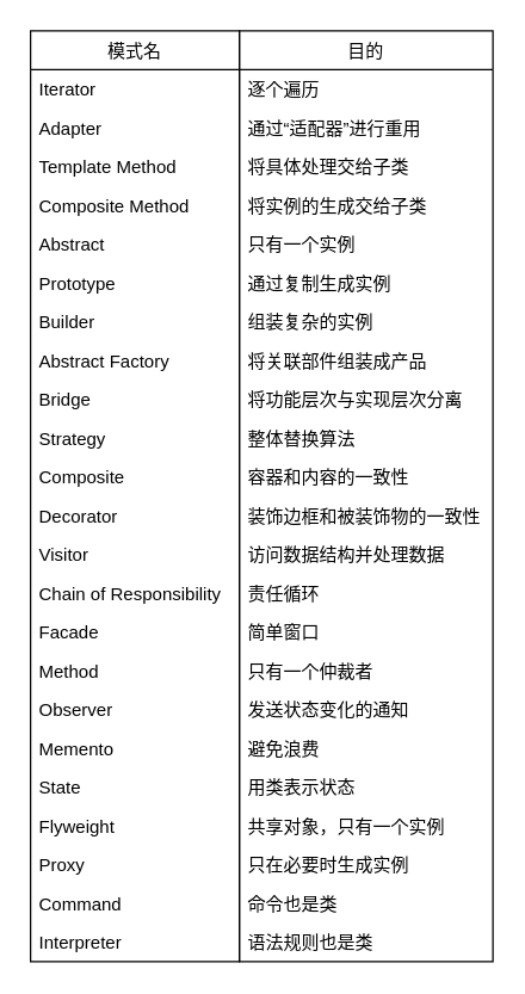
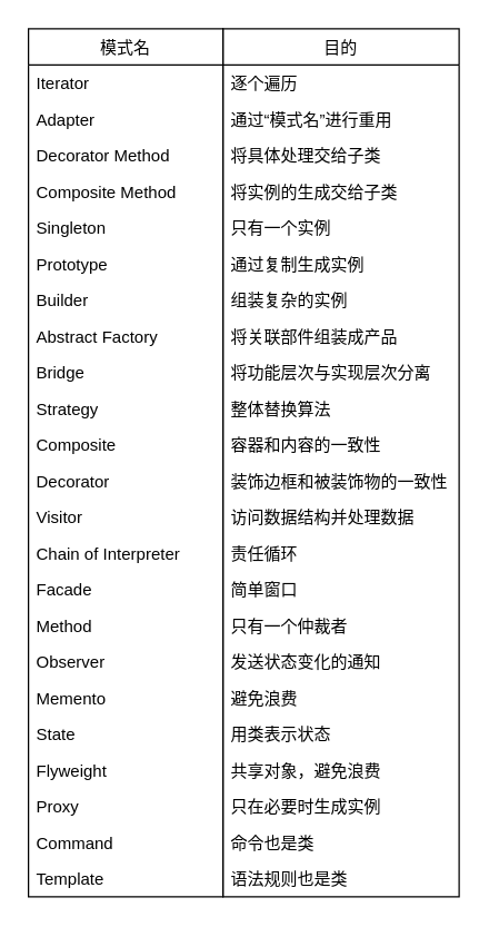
  <mxCell id="0" />
  <mxCell id="1" parent="0" />
  <mxCell id="2" value="模式名" style="swimlane;fontStyle=0;childLayout=stackLayout;horizontal=1;startSize=26;fillColor=none;horizontalStack=0;resizeParent=1;resizeParentMax=0;resizeLast=0;collapsible=1;marginBottom=0;" vertex="1" parent="1"><mxGeometry x="20" y="20" width="140" height="624" as="geometry" /></mxCell>
  <mxCell id="3" value="Iterator" style="text;strokeColor=none;fillColor=none;align=left;verticalAlign=top;spacingLeft=4;spacingRight=4;overflow=hidden;rotatable=0;points=[[0,0.5],[1,0.5]];portConstraint=eastwest;" vertex="1" parent="2"><mxGeometry y="26" width="140" height="26" as="geometry" /></mxCell>
  <mxCell id="4" value="Adapter" style="text;strokeColor=none;fillColor=none;align=left;verticalAlign=top;spacingLeft=4;spacingRight=4;overflow=hidden;rotatable=0;points=[[0,0.5],[1,0.5]];portConstraint=eastwest;" vertex="1" parent="2"><mxGeometry y="52" width="140" height="26" as="geometry" /></mxCell>
- <mxCell id="5" value="Template Method" style="text;strokeColor=none;fillColor=none;align=left;verticalAlign=top;spacingLeft=4;spacingRight=4;overflow=hidden;rotatable=0;points=[[0,0.5],[1,0.5]];portConstraint=eastwest;" vertex="1" parent="2"><mxGeometry y="78" width="140" height="26" as="geometry" /></mxCell>
+ <mxCell id="5" value="Decorator Method" style="text;strokeColor=none;fillColor=none;align=left;verticalAlign=top;spacingLeft=4;spacingRight=4;overflow=hidden;rotatable=0;points=[[0,0.5],[1,0.5]];portConstraint=eastwest;" vertex="1" parent="2"><mxGeometry y="78" width="140" height="26" as="geometry" /></mxCell>
  <mxCell id="6" value="Composite Method" style="text;strokeColor=none;fillColor=none;align=left;verticalAlign=top;spacingLeft=4;spacingRight=4;overflow=hidden;rotatable=0;points=[[0,0.5],[1,0.5]];portConstraint=eastwest;" vertex="1" parent="2"><mxGeometry y="104" width="140" height="26" as="geometry" /></mxCell>
- <mxCell id="7" value="Abstract" style="text;strokeColor=none;fillColor=none;align=left;verticalAlign=top;spacingLeft=4;spacingRight=4;overflow=hidden;rotatable=0;points=[[0,0.5],[1,0.5]];portConstraint=eastwest;" vertex="1" parent="2"><mxGeometry y="130" width="140" height="26" as="geometry" /></mxCell>
+ <mxCell id="7" value="Singleton" style="text;strokeColor=none;fillColor=none;align=left;verticalAlign=top;spacingLeft=4;spacingRight=4;overflow=hidden;rotatable=0;points=[[0,0.5],[1,0.5]];portConstraint=eastwest;" vertex="1" parent="2"><mxGeometry y="130" width="140" height="26" as="geometry" /></mxCell>
  <mxCell id="8" value="Prototype" style="text;strokeColor=none;fillColor=none;align=left;verticalAlign=top;spacingLeft=4;spacingRight=4;overflow=hidden;rotatable=0;points=[[0,0.5],[1,0.5]];portConstraint=eastwest;" vertex="1" parent="2"><mxGeometry y="156" width="140" height="26" as="geometry" /></mxCell>
  <mxCell id="9" value="Builder" style="text;strokeColor=none;fillColor=none;align=left;verticalAlign=top;spacingLeft=4;spacingRight=4;overflow=hidden;rotatable=0;points=[[0,0.5],[1,0.5]];portConstraint=eastwest;" vertex="1" parent="2"><mxGeometry y="182" width="140" height="26" as="geometry" /></mxCell>
  <mxCell id="10" value="Abstract Factory" style="text;strokeColor=none;fillColor=none;align=left;verticalAlign=top;spacingLeft=4;spacingRight=4;overflow=hidden;rotatable=0;points=[[0,0.5],[1,0.5]];portConstraint=eastwest;" vertex="1" parent="2"><mxGeometry y="208" width="140" height="26" as="geometry" /></mxCell>
  <mxCell id="11" value="Bridge" style="text;strokeColor=none;fillColor=none;align=left;verticalAlign=top;spacingLeft=4;spacingRight=4;overflow=hidden;rotatable=0;points=[[0,0.5],[1,0.5]];portConstraint=eastwest;" vertex="1" parent="2"><mxGeometry y="234" width="140" height="26" as="geometry" /></mxCell>
  <mxCell id="12" value="Strategy" style="text;strokeColor=none;fillColor=none;align=left;verticalAlign=top;spacingLeft=4;spacingRight=4;overflow=hidden;rotatable=0;points=[[0,0.5],[1,0.5]];portConstraint=eastwest;" vertex="1" parent="2"><mxGeometry y="260" width="140" height="26" as="geometry" /></mxCell>
  <mxCell id="13" value="Composite" style="text;strokeColor=none;fillColor=none;align=left;verticalAlign=top;spacingLeft=4;spacingRight=4;overflow=hidden;rotatable=0;points=[[0,0.5],[1,0.5]];portConstraint=eastwest;" vertex="1" parent="2"><mxGeometry y="286" width="140" height="26" as="geometry" /></mxCell>
  <mxCell id="14" value="Decorator" style="text;strokeColor=none;fillColor=none;align=left;verticalAlign=top;spacingLeft=4;spacingRight=4;overflow=hidden;rotatable=0;points=[[0,0.5],[1,0.5]];portConstraint=eastwest;" vertex="1" parent="2"><mxGeometry y="312" width="140" height="26" as="geometry" /></mxCell>
  <mxCell id="15" value="Visitor" style="text;strokeColor=none;fillColor=none;align=left;verticalAlign=top;spacingLeft=4;spacingRight=4;overflow=hidden;rotatable=0;points=[[0,0.5],[1,0.5]];portConstraint=eastwest;" vertex="1" parent="2"><mxGeometry y="338" width="140" height="26" as="geometry" /></mxCell>
- <mxCell id="16" value="Chain of Responsibility" style="text;strokeColor=none;fillColor=none;align=left;verticalAlign=top;spacingLeft=4;spacingRight=4;overflow=hidden;rotatable=0;points=[[0,0.5],[1,0.5]];portConstraint=eastwest;" vertex="1" parent="2"><mxGeometry y="364" width="140" height="26" as="geometry" /></mxCell>
+ <mxCell id="16" value="Chain of Interpreter" style="text;strokeColor=none;fillColor=none;align=left;verticalAlign=top;spacingLeft=4;spacingRight=4;overflow=hidden;rotatable=0;points=[[0,0.5],[1,0.5]];portConstraint=eastwest;" vertex="1" parent="2"><mxGeometry y="364" width="140" height="26" as="geometry" /></mxCell>
  <mxCell id="17" value="Facade" style="text;strokeColor=none;fillColor=none;align=left;verticalAlign=top;spacingLeft=4;spacingRight=4;overflow=hidden;rotatable=0;points=[[0,0.5],[1,0.5]];portConstraint=eastwest;" vertex="1" parent="2"><mxGeometry y="390" width="140" height="26" as="geometry" /></mxCell>
  <mxCell id="18" value="Method" style="text;strokeColor=none;fillColor=none;align=left;verticalAlign=top;spacingLeft=4;spacingRight=4;overflow=hidden;rotatable=0;points=[[0,0.5],[1,0.5]];portConstraint=eastwest;" vertex="1" parent="2"><mxGeometry y="416" width="140" height="26" as="geometry" /></mxCell>
  <mxCell id="19" value="Observer" style="text;strokeColor=none;fillColor=none;align=left;verticalAlign=top;spacingLeft=4;spacingRight=4;overflow=hidden;rotatable=0;points=[[0,0.5],[1,0.5]];portConstraint=eastwest;" vertex="1" parent="2"><mxGeometry y="442" width="140" height="26" as="geometry" /></mxCell>
  <mxCell id="20" value="Memento" style="text;strokeColor=none;fillColor=none;align=left;verticalAlign=top;spacingLeft=4;spacingRight=4;overflow=hidden;rotatable=0;points=[[0,0.5],[1,0.5]];portConstraint=eastwest;" vertex="1" parent="2"><mxGeometry y="468" width="140" height="26" as="geometry" /></mxCell>
  <mxCell id="21" value="State" style="text;strokeColor=none;fillColor=none;align=left;verticalAlign=top;spacingLeft=4;spacingRight=4;overflow=hidden;rotatable=0;points=[[0,0.5],[1,0.5]];portConstraint=eastwest;" vertex="1" parent="2"><mxGeometry y="494" width="140" height="26" as="geometry" /></mxCell>
  <mxCell id="22" value="Flyweight" style="text;strokeColor=none;fillColor=none;align=left;verticalAlign=top;spacingLeft=4;spacingRight=4;overflow=hidden;rotatable=0;points=[[0,0.5],[1,0.5]];portConstraint=eastwest;" vertex="1" parent="2"><mxGeometry y="520" width="140" height="26" as="geometry" /></mxCell>
  <mxCell id="23" value="Proxy" style="text;strokeColor=none;fillColor=none;align=left;verticalAlign=top;spacingLeft=4;spacingRight=4;overflow=hidden;rotatable=0;points=[[0,0.5],[1,0.5]];portConstraint=eastwest;" vertex="1" parent="2"><mxGeometry y="546" width="140" height="26" as="geometry" /></mxCell>
  <mxCell id="24" value="Command" style="text;strokeColor=none;fillColor=none;align=left;verticalAlign=top;spacingLeft=4;spacingRight=4;overflow=hidden;rotatable=0;points=[[0,0.5],[1,0.5]];portConstraint=eastwest;" vertex="1" parent="2"><mxGeometry y="572" width="140" height="26" as="geometry" /></mxCell>
- <mxCell id="25" value="Interpreter" style="text;strokeColor=none;fillColor=none;align=left;verticalAlign=top;spacingLeft=4;spacingRight=4;overflow=hidden;rotatable=0;points=[[0,0.5],[1,0.5]];portConstraint=eastwest;" vertex="1" parent="2"><mxGeometry y="598" width="140" height="26" as="geometry" /></mxCell>
+ <mxCell id="25" value="Template" style="text;strokeColor=none;fillColor=none;align=left;verticalAlign=top;spacingLeft=4;spacingRight=4;overflow=hidden;rotatable=0;points=[[0,0.5],[1,0.5]];portConstraint=eastwest;" vertex="1" parent="2"><mxGeometry y="598" width="140" height="26" as="geometry" /></mxCell>
  <mxCell id="26" value="目的" style="swimlane;fontStyle=0;childLayout=stackLayout;horizontal=1;startSize=26;fillColor=none;horizontalStack=0;resizeParent=1;resizeParentMax=0;resizeLast=0;collapsible=1;marginBottom=0;" vertex="1" parent="1"><mxGeometry x="160" y="20" width="170" height="624" as="geometry" /></mxCell>
  <mxCell id="27" value="逐个遍历" style="text;strokeColor=none;fillColor=none;align=left;verticalAlign=top;spacingLeft=4;spacingRight=4;overflow=hidden;rotatable=0;points=[[0,0.5],[1,0.5]];portConstraint=eastwest;" vertex="1" parent="26"><mxGeometry y="26" width="170" height="26" as="geometry" /></mxCell>
- <mxCell id="28" value="通过“适配器”进行重用" style="text;strokeColor=none;fillColor=none;align=left;verticalAlign=top;spacingLeft=4;spacingRight=4;overflow=hidden;rotatable=0;points=[[0,0.5],[1,0.5]];portConstraint=eastwest;" vertex="1" parent="26"><mxGeometry y="52" width="170" height="26" as="geometry" /></mxCell>
+ <mxCell id="28" value="通过“模式名”进行重用" style="text;strokeColor=none;fillColor=none;align=left;verticalAlign=top;spacingLeft=4;spacingRight=4;overflow=hidden;rotatable=0;points=[[0,0.5],[1,0.5]];portConstraint=eastwest;" vertex="1" parent="26"><mxGeometry y="52" width="170" height="26" as="geometry" /></mxCell>
  <mxCell id="29" value="将具体处理交给子类" style="text;strokeColor=none;fillColor=none;align=left;verticalAlign=top;spacingLeft=4;spacingRight=4;overflow=hidden;rotatable=0;points=[[0,0.5],[1,0.5]];portConstraint=eastwest;" vertex="1" parent="26"><mxGeometry y="78" width="170" height="26" as="geometry" /></mxCell>
  <mxCell id="30" value="将实例的生成交给子类" style="text;strokeColor=none;fillColor=none;align=left;verticalAlign=top;spacingLeft=4;spacingRight=4;overflow=hidden;rotatable=0;points=[[0,0.5],[1,0.5]];portConstraint=eastwest;" vertex="1" parent="26"><mxGeometry y="104" width="170" height="26" as="geometry" /></mxCell>
  <mxCell id="31" value="只有一个实例" style="text;strokeColor=none;fillColor=none;align=left;verticalAlign=top;spacingLeft=4;spacingRight=4;overflow=hidden;rotatable=0;points=[[0,0.5],[1,0.5]];portConstraint=eastwest;" vertex="1" parent="26"><mxGeometry y="130" width="170" height="26" as="geometry" /></mxCell>
  <mxCell id="32" value="通过复制生成实例" style="text;strokeColor=none;fillColor=none;align=left;verticalAlign=top;spacingLeft=4;spacingRight=4;overflow=hidden;rotatable=0;points=[[0,0.5],[1,0.5]];portConstraint=eastwest;" vertex="1" parent="26"><mxGeometry y="156" width="170" height="26" as="geometry" /></mxCell>
  <mxCell id="33" value="组装复杂的实例" style="text;strokeColor=none;fillColor=none;align=left;verticalAlign=top;spacingLeft=4;spacingRight=4;overflow=hidden;rotatable=0;points=[[0,0.5],[1,0.5]];portConstraint=eastwest;" vertex="1" parent="26"><mxGeometry y="182" width="170" height="26" as="geometry" /></mxCell>
  <mxCell id="34" value="将关联部件组装成产品" style="text;strokeColor=none;fillColor=none;align=left;verticalAlign=top;spacingLeft=4;spacingRight=4;overflow=hidden;rotatable=0;points=[[0,0.5],[1,0.5]];portConstraint=eastwest;" vertex="1" parent="26"><mxGeometry y="208" width="170" height="26" as="geometry" /></mxCell>
  <mxCell id="35" value="将功能层次与实现层次分离" style="text;strokeColor=none;fillColor=none;align=left;verticalAlign=top;spacingLeft=4;spacingRight=4;overflow=hidden;rotatable=0;points=[[0,0.5],[1,0.5]];portConstraint=eastwest;" vertex="1" parent="26"><mxGeometry y="234" width="170" height="26" as="geometry" /></mxCell>
  <mxCell id="36" value="整体替换算法" style="text;strokeColor=none;fillColor=none;align=left;verticalAlign=top;spacingLeft=4;spacingRight=4;overflow=hidden;rotatable=0;points=[[0,0.5],[1,0.5]];portConstraint=eastwest;" vertex="1" parent="26"><mxGeometry y="260" width="170" height="26" as="geometry" /></mxCell>
  <mxCell id="37" value="容器和内容的一致性" style="text;strokeColor=none;fillColor=none;align=left;verticalAlign=top;spacingLeft=4;spacingRight=4;overflow=hidden;rotatable=0;points=[[0,0.5],[1,0.5]];portConstraint=eastwest;" vertex="1" parent="26"><mxGeometry y="286" width="170" height="26" as="geometry" /></mxCell>
  <mxCell id="38" value="装饰边框和被装饰物的一致性" style="text;strokeColor=none;fillColor=none;align=left;verticalAlign=top;spacingLeft=4;spacingRight=4;overflow=hidden;rotatable=0;points=[[0,0.5],[1,0.5]];portConstraint=eastwest;" vertex="1" parent="26"><mxGeometry y="312" width="170" height="26" as="geometry" /></mxCell>
  <mxCell id="39" value="访问数据结构并处理数据" style="text;strokeColor=none;fillColor=none;align=left;verticalAlign=top;spacingLeft=4;spacingRight=4;overflow=hidden;rotatable=0;points=[[0,0.5],[1,0.5]];portConstraint=eastwest;" vertex="1" parent="26"><mxGeometry y="338" width="170" height="26" as="geometry" /></mxCell>
  <mxCell id="40" value="责任循环" style="text;strokeColor=none;fillColor=none;align=left;verticalAlign=top;spacingLeft=4;spacingRight=4;overflow=hidden;rotatable=0;points=[[0,0.5],[1,0.5]];portConstraint=eastwest;" vertex="1" parent="26"><mxGeometry y="364" width="170" height="26" as="geometry" /></mxCell>
  <mxCell id="41" value="简单窗口" style="text;strokeColor=none;fillColor=none;align=left;verticalAlign=top;spacingLeft=4;spacingRight=4;overflow=hidden;rotatable=0;points=[[0,0.5],[1,0.5]];portConstraint=eastwest;" vertex="1" parent="26"><mxGeometry y="390" width="170" height="26" as="geometry" /></mxCell>
  <mxCell id="42" value="只有一个仲裁者" style="text;strokeColor=none;fillColor=none;align=left;verticalAlign=top;spacingLeft=4;spacingRight=4;overflow=hidden;rotatable=0;points=[[0,0.5],[1,0.5]];portConstraint=eastwest;" vertex="1" parent="26"><mxGeometry y="416" width="170" height="26" as="geometry" /></mxCell>
  <mxCell id="43" value="发送状态变化的通知" style="text;strokeColor=none;fillColor=none;align=left;verticalAlign=top;spacingLeft=4;spacingRight=4;overflow=hidden;rotatable=0;points=[[0,0.5],[1,0.5]];portConstraint=eastwest;" vertex="1" parent="26"><mxGeometry y="442" width="170" height="26" as="geometry" /></mxCell>
  <mxCell id="44" value="避免浪费" style="text;strokeColor=none;fillColor=none;align=left;verticalAlign=top;spacingLeft=4;spacingRight=4;overflow=hidden;rotatable=0;points=[[0,0.5],[1,0.5]];portConstraint=eastwest;" vertex="1" parent="26"><mxGeometry y="468" width="170" height="26" as="geometry" /></mxCell>
  <mxCell id="45" value="用类表示状态" style="text;strokeColor=none;fillColor=none;align=left;verticalAlign=top;spacingLeft=4;spacingRight=4;overflow=hidden;rotatable=0;points=[[0,0.5],[1,0.5]];portConstraint=eastwest;" vertex="1" parent="26"><mxGeometry y="494" width="170" height="26" as="geometry" /></mxCell>
- <mxCell id="46" value="共享对象，只有一个实例" style="text;strokeColor=none;fillColor=none;align=left;verticalAlign=top;spacingLeft=4;spacingRight=4;overflow=hidden;rotatable=0;points=[[0,0.5],[1,0.5]];portConstraint=eastwest;" vertex="1" parent="26"><mxGeometry y="520" width="170" height="26" as="geometry" /></mxCell>
+ <mxCell id="46" value="共享对象，避免浪费" style="text;strokeColor=none;fillColor=none;align=left;verticalAlign=top;spacingLeft=4;spacingRight=4;overflow=hidden;rotatable=0;points=[[0,0.5],[1,0.5]];portConstraint=eastwest;" vertex="1" parent="26"><mxGeometry y="520" width="170" height="26" as="geometry" /></mxCell>
  <mxCell id="47" value="只在必要时生成实例" style="text;strokeColor=none;fillColor=none;align=left;verticalAlign=top;spacingLeft=4;spacingRight=4;overflow=hidden;rotatable=0;points=[[0,0.5],[1,0.5]];portConstraint=eastwest;" vertex="1" parent="26"><mxGeometry y="546" width="170" height="26" as="geometry" /></mxCell>
  <mxCell id="48" value="命令也是类" style="text;strokeColor=none;fillColor=none;align=left;verticalAlign=top;spacingLeft=4;spacingRight=4;overflow=hidden;rotatable=0;points=[[0,0.5],[1,0.5]];portConstraint=eastwest;" vertex="1" parent="26"><mxGeometry y="572" width="170" height="26" as="geometry" /></mxCell>
  <mxCell id="49" value="语法规则也是类" style="text;strokeColor=none;fillColor=none;align=left;verticalAlign=top;spacingLeft=4;spacingRight=4;overflow=hidden;rotatable=0;points=[[0,0.5],[1,0.5]];portConstraint=eastwest;" vertex="1" parent="26"><mxGeometry y="598" width="170" height="26" as="geometry" /></mxCell>
